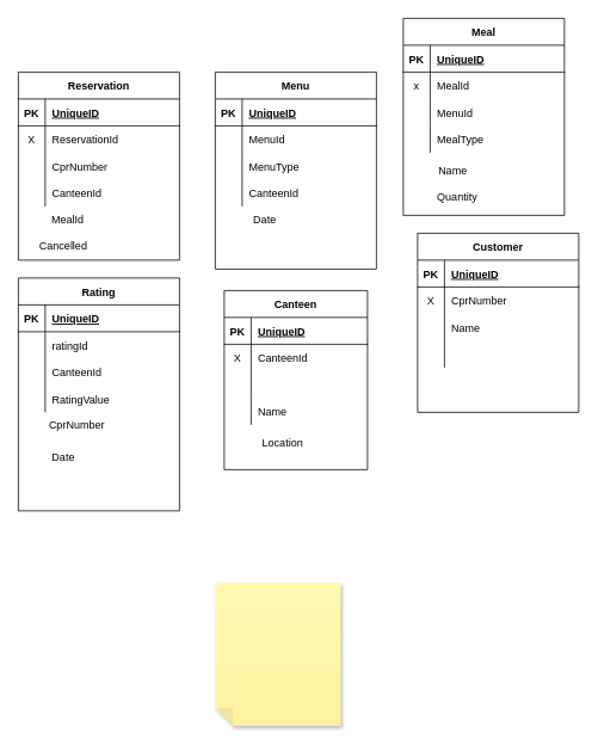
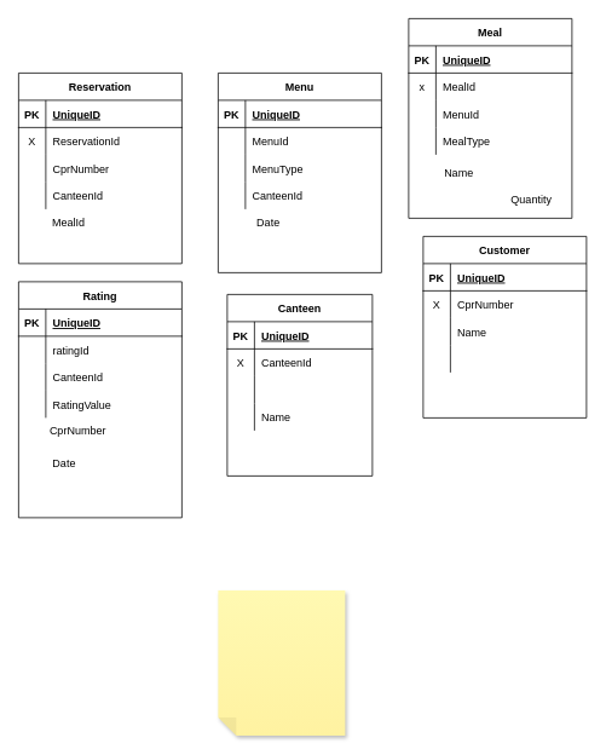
  <mxCell id="0" />
  <mxCell id="1" parent="0" />
  <mxCell id="2" value="Canteen" style="shape=table;startSize=30;container=1;collapsible=1;childLayout=tableLayout;fixedRows=1;rowLines=0;fontStyle=1;align=center;resizeLast=1;" parent="1" vertex="1"><mxGeometry x="250" y="324" width="160" height="200" as="geometry" /></mxCell>
  <mxCell id="3" value="" style="shape=tableRow;horizontal=0;startSize=0;swimlaneHead=0;swimlaneBody=0;fillColor=none;collapsible=0;dropTarget=0;points=[[0,0.5],[1,0.5]];portConstraint=eastwest;top=0;left=0;right=0;bottom=1;" parent="2" vertex="1"><mxGeometry y="30" width="160" height="30" as="geometry" /></mxCell>
  <mxCell id="4" value="PK" style="shape=partialRectangle;connectable=0;fillColor=none;top=0;left=0;bottom=0;right=0;fontStyle=1;overflow=hidden;" parent="3" vertex="1"><mxGeometry width="30" height="30" as="geometry"><mxRectangle width="30" height="30" as="alternateBounds" /></mxGeometry></mxCell>
  <mxCell id="5" value="UniqueID" style="shape=partialRectangle;connectable=0;fillColor=none;top=0;left=0;bottom=0;right=0;align=left;spacingLeft=6;fontStyle=5;overflow=hidden;" parent="3" vertex="1"><mxGeometry x="30" width="130" height="30" as="geometry"><mxRectangle width="130" height="30" as="alternateBounds" /></mxGeometry></mxCell>
  <mxCell id="6" value="" style="shape=tableRow;horizontal=0;startSize=0;swimlaneHead=0;swimlaneBody=0;fillColor=none;collapsible=0;dropTarget=0;points=[[0,0.5],[1,0.5]];portConstraint=eastwest;top=0;left=0;right=0;bottom=0;" parent="2" vertex="1"><mxGeometry y="60" width="160" height="30" as="geometry" /></mxCell>
  <mxCell id="7" value="X" style="shape=partialRectangle;connectable=0;fillColor=none;top=0;left=0;bottom=0;right=0;editable=1;overflow=hidden;" parent="6" vertex="1"><mxGeometry width="30" height="30" as="geometry"><mxRectangle width="30" height="30" as="alternateBounds" /></mxGeometry></mxCell>
  <mxCell id="8" value="CanteenId" style="shape=partialRectangle;connectable=0;fillColor=none;top=0;left=0;bottom=0;right=0;align=left;spacingLeft=6;overflow=hidden;" parent="6" vertex="1"><mxGeometry x="30" width="130" height="30" as="geometry"><mxRectangle width="130" height="30" as="alternateBounds" /></mxGeometry></mxCell>
  <mxCell id="9" value="" style="shape=tableRow;horizontal=0;startSize=0;swimlaneHead=0;swimlaneBody=0;fillColor=none;collapsible=0;dropTarget=0;points=[[0,0.5],[1,0.5]];portConstraint=eastwest;top=0;left=0;right=0;bottom=0;" parent="2" vertex="1"><mxGeometry y="90" width="160" height="30" as="geometry" /></mxCell>
  <mxCell id="10" value="" style="shape=partialRectangle;connectable=0;fillColor=none;top=0;left=0;bottom=0;right=0;editable=1;overflow=hidden;" parent="9" vertex="1"><mxGeometry width="30" height="30" as="geometry"><mxRectangle width="30" height="30" as="alternateBounds" /></mxGeometry></mxCell>
  <mxCell id="11" value="" style="shape=partialRectangle;connectable=0;fillColor=none;top=0;left=0;bottom=0;right=0;align=left;spacingLeft=6;overflow=hidden;" parent="9" vertex="1"><mxGeometry x="30" width="130" height="30" as="geometry"><mxRectangle width="130" height="30" as="alternateBounds" /></mxGeometry></mxCell>
  <mxCell id="12" value="" style="shape=tableRow;horizontal=0;startSize=0;swimlaneHead=0;swimlaneBody=0;fillColor=none;collapsible=0;dropTarget=0;points=[[0,0.5],[1,0.5]];portConstraint=eastwest;top=0;left=0;right=0;bottom=0;" parent="2" vertex="1"><mxGeometry y="120" width="160" height="30" as="geometry" /></mxCell>
  <mxCell id="13" value="" style="shape=partialRectangle;connectable=0;fillColor=none;top=0;left=0;bottom=0;right=0;editable=1;overflow=hidden;" parent="12" vertex="1"><mxGeometry width="30" height="30" as="geometry"><mxRectangle width="30" height="30" as="alternateBounds" /></mxGeometry></mxCell>
  <mxCell id="14" value="Name" style="shape=partialRectangle;connectable=0;fillColor=none;top=0;left=0;bottom=0;right=0;align=left;spacingLeft=6;overflow=hidden;" parent="12" vertex="1"><mxGeometry x="30" width="130" height="30" as="geometry"><mxRectangle width="130" height="30" as="alternateBounds" /></mxGeometry></mxCell>
  <mxCell id="15" value="Customer" style="shape=table;startSize=30;container=1;collapsible=1;childLayout=tableLayout;fixedRows=1;rowLines=0;fontStyle=1;align=center;resizeLast=1;" parent="1" vertex="1"><mxGeometry x="466" y="260" width="180" height="200" as="geometry" /></mxCell>
  <mxCell id="16" value="" style="shape=tableRow;horizontal=0;startSize=0;swimlaneHead=0;swimlaneBody=0;fillColor=none;collapsible=0;dropTarget=0;points=[[0,0.5],[1,0.5]];portConstraint=eastwest;top=0;left=0;right=0;bottom=1;" parent="15" vertex="1"><mxGeometry y="30" width="180" height="30" as="geometry" /></mxCell>
  <mxCell id="17" value="PK" style="shape=partialRectangle;connectable=0;fillColor=none;top=0;left=0;bottom=0;right=0;fontStyle=1;overflow=hidden;" parent="16" vertex="1"><mxGeometry width="30" height="30" as="geometry"><mxRectangle width="30" height="30" as="alternateBounds" /></mxGeometry></mxCell>
  <mxCell id="18" value="UniqueID" style="shape=partialRectangle;connectable=0;fillColor=none;top=0;left=0;bottom=0;right=0;align=left;spacingLeft=6;fontStyle=5;overflow=hidden;" parent="16" vertex="1"><mxGeometry x="30" width="150" height="30" as="geometry"><mxRectangle width="150" height="30" as="alternateBounds" /></mxGeometry></mxCell>
  <mxCell id="19" value="" style="shape=tableRow;horizontal=0;startSize=0;swimlaneHead=0;swimlaneBody=0;fillColor=none;collapsible=0;dropTarget=0;points=[[0,0.5],[1,0.5]];portConstraint=eastwest;top=0;left=0;right=0;bottom=0;" parent="15" vertex="1"><mxGeometry y="60" width="180" height="30" as="geometry" /></mxCell>
  <mxCell id="20" value="X" style="shape=partialRectangle;connectable=0;fillColor=none;top=0;left=0;bottom=0;right=0;editable=1;overflow=hidden;" parent="19" vertex="1"><mxGeometry width="30" height="30" as="geometry"><mxRectangle width="30" height="30" as="alternateBounds" /></mxGeometry></mxCell>
  <mxCell id="21" value="CprNumber" style="shape=partialRectangle;connectable=0;fillColor=none;top=0;left=0;bottom=0;right=0;align=left;spacingLeft=6;overflow=hidden;" parent="19" vertex="1"><mxGeometry x="30" width="150" height="30" as="geometry"><mxRectangle width="150" height="30" as="alternateBounds" /></mxGeometry></mxCell>
  <mxCell id="22" value="" style="shape=tableRow;horizontal=0;startSize=0;swimlaneHead=0;swimlaneBody=0;fillColor=none;collapsible=0;dropTarget=0;points=[[0,0.5],[1,0.5]];portConstraint=eastwest;top=0;left=0;right=0;bottom=0;" parent="15" vertex="1"><mxGeometry y="90" width="180" height="30" as="geometry" /></mxCell>
  <mxCell id="23" value="" style="shape=partialRectangle;connectable=0;fillColor=none;top=0;left=0;bottom=0;right=0;editable=1;overflow=hidden;" parent="22" vertex="1"><mxGeometry width="30" height="30" as="geometry"><mxRectangle width="30" height="30" as="alternateBounds" /></mxGeometry></mxCell>
  <mxCell id="24" value="Name" style="shape=partialRectangle;connectable=0;fillColor=none;top=0;left=0;bottom=0;right=0;align=left;spacingLeft=6;overflow=hidden;" parent="22" vertex="1"><mxGeometry x="30" width="150" height="30" as="geometry"><mxRectangle width="150" height="30" as="alternateBounds" /></mxGeometry></mxCell>
  <mxCell id="25" value="" style="shape=tableRow;horizontal=0;startSize=0;swimlaneHead=0;swimlaneBody=0;fillColor=none;collapsible=0;dropTarget=0;points=[[0,0.5],[1,0.5]];portConstraint=eastwest;top=0;left=0;right=0;bottom=0;" parent="15" vertex="1"><mxGeometry y="120" width="180" height="30" as="geometry" /></mxCell>
  <mxCell id="26" value="" style="shape=partialRectangle;connectable=0;fillColor=none;top=0;left=0;bottom=0;right=0;editable=1;overflow=hidden;" parent="25" vertex="1"><mxGeometry width="30" height="30" as="geometry"><mxRectangle width="30" height="30" as="alternateBounds" /></mxGeometry></mxCell>
  <mxCell id="27" value="" style="shape=partialRectangle;connectable=0;fillColor=none;top=0;left=0;bottom=0;right=0;align=left;spacingLeft=6;overflow=hidden;" parent="25" vertex="1"><mxGeometry x="30" width="150" height="30" as="geometry"><mxRectangle width="150" height="30" as="alternateBounds" /></mxGeometry></mxCell>
  <mxCell id="28" value="Rating" style="shape=table;startSize=30;container=1;collapsible=1;childLayout=tableLayout;fixedRows=1;rowLines=0;fontStyle=1;align=center;resizeLast=1;" parent="1" vertex="1"><mxGeometry x="20" y="310" width="180" height="260" as="geometry" /></mxCell>
  <mxCell id="29" value="" style="shape=tableRow;horizontal=0;startSize=0;swimlaneHead=0;swimlaneBody=0;fillColor=none;collapsible=0;dropTarget=0;points=[[0,0.5],[1,0.5]];portConstraint=eastwest;top=0;left=0;right=0;bottom=1;" parent="28" vertex="1"><mxGeometry y="30" width="180" height="30" as="geometry" /></mxCell>
  <mxCell id="30" value="PK" style="shape=partialRectangle;connectable=0;fillColor=none;top=0;left=0;bottom=0;right=0;fontStyle=1;overflow=hidden;" parent="29" vertex="1"><mxGeometry width="30" height="30" as="geometry"><mxRectangle width="30" height="30" as="alternateBounds" /></mxGeometry></mxCell>
  <mxCell id="31" value="UniqueID" style="shape=partialRectangle;connectable=0;fillColor=none;top=0;left=0;bottom=0;right=0;align=left;spacingLeft=6;fontStyle=5;overflow=hidden;" parent="29" vertex="1"><mxGeometry x="30" width="150" height="30" as="geometry"><mxRectangle width="150" height="30" as="alternateBounds" /></mxGeometry></mxCell>
  <mxCell id="32" value="" style="shape=tableRow;horizontal=0;startSize=0;swimlaneHead=0;swimlaneBody=0;fillColor=none;collapsible=0;dropTarget=0;points=[[0,0.5],[1,0.5]];portConstraint=eastwest;top=0;left=0;right=0;bottom=0;" parent="28" vertex="1"><mxGeometry y="60" width="180" height="30" as="geometry" /></mxCell>
  <mxCell id="33" value="" style="shape=partialRectangle;connectable=0;fillColor=none;top=0;left=0;bottom=0;right=0;editable=1;overflow=hidden;" parent="32" vertex="1"><mxGeometry width="30" height="30" as="geometry"><mxRectangle width="30" height="30" as="alternateBounds" /></mxGeometry></mxCell>
  <mxCell id="34" value="ratingId" style="shape=partialRectangle;connectable=0;fillColor=none;top=0;left=0;bottom=0;right=0;align=left;spacingLeft=6;overflow=hidden;" parent="32" vertex="1"><mxGeometry x="30" width="150" height="30" as="geometry"><mxRectangle width="150" height="30" as="alternateBounds" /></mxGeometry></mxCell>
  <mxCell id="35" value="" style="shape=tableRow;horizontal=0;startSize=0;swimlaneHead=0;swimlaneBody=0;fillColor=none;collapsible=0;dropTarget=0;points=[[0,0.5],[1,0.5]];portConstraint=eastwest;top=0;left=0;right=0;bottom=0;" parent="28" vertex="1"><mxGeometry y="90" width="180" height="30" as="geometry" /></mxCell>
  <mxCell id="36" value="" style="shape=partialRectangle;connectable=0;fillColor=none;top=0;left=0;bottom=0;right=0;editable=1;overflow=hidden;" parent="35" vertex="1"><mxGeometry width="30" height="30" as="geometry"><mxRectangle width="30" height="30" as="alternateBounds" /></mxGeometry></mxCell>
  <mxCell id="37" value="CanteenId" style="shape=partialRectangle;connectable=0;fillColor=none;top=0;left=0;bottom=0;right=0;align=left;spacingLeft=6;overflow=hidden;" parent="35" vertex="1"><mxGeometry x="30" width="150" height="30" as="geometry"><mxRectangle width="150" height="30" as="alternateBounds" /></mxGeometry></mxCell>
  <mxCell id="38" value="" style="shape=tableRow;horizontal=0;startSize=0;swimlaneHead=0;swimlaneBody=0;fillColor=none;collapsible=0;dropTarget=0;points=[[0,0.5],[1,0.5]];portConstraint=eastwest;top=0;left=0;right=0;bottom=0;" parent="28" vertex="1"><mxGeometry y="120" width="180" height="30" as="geometry" /></mxCell>
  <mxCell id="39" value="" style="shape=partialRectangle;connectable=0;fillColor=none;top=0;left=0;bottom=0;right=0;editable=1;overflow=hidden;" parent="38" vertex="1"><mxGeometry width="30" height="30" as="geometry"><mxRectangle width="30" height="30" as="alternateBounds" /></mxGeometry></mxCell>
  <mxCell id="40" value="RatingValue" style="shape=partialRectangle;connectable=0;fillColor=none;top=0;left=0;bottom=0;right=0;align=left;spacingLeft=6;overflow=hidden;" parent="38" vertex="1"><mxGeometry x="30" width="150" height="30" as="geometry"><mxRectangle width="150" height="30" as="alternateBounds" /></mxGeometry></mxCell>
  <mxCell id="41" value="Reservation" style="shape=table;startSize=30;container=1;collapsible=1;childLayout=tableLayout;fixedRows=1;rowLines=0;fontStyle=1;align=center;resizeLast=1;" parent="1" vertex="1"><mxGeometry x="20" y="80" width="180" height="210" as="geometry" /></mxCell>
  <mxCell id="42" value="" style="shape=tableRow;horizontal=0;startSize=0;swimlaneHead=0;swimlaneBody=0;fillColor=none;collapsible=0;dropTarget=0;points=[[0,0.5],[1,0.5]];portConstraint=eastwest;top=0;left=0;right=0;bottom=1;" parent="41" vertex="1"><mxGeometry y="30" width="180" height="30" as="geometry" /></mxCell>
  <mxCell id="43" value="PK" style="shape=partialRectangle;connectable=0;fillColor=none;top=0;left=0;bottom=0;right=0;fontStyle=1;overflow=hidden;" parent="42" vertex="1"><mxGeometry width="30" height="30" as="geometry"><mxRectangle width="30" height="30" as="alternateBounds" /></mxGeometry></mxCell>
  <mxCell id="44" value="UniqueID" style="shape=partialRectangle;connectable=0;fillColor=none;top=0;left=0;bottom=0;right=0;align=left;spacingLeft=6;fontStyle=5;overflow=hidden;" parent="42" vertex="1"><mxGeometry x="30" width="150" height="30" as="geometry"><mxRectangle width="150" height="30" as="alternateBounds" /></mxGeometry></mxCell>
  <mxCell id="45" value="" style="shape=tableRow;horizontal=0;startSize=0;swimlaneHead=0;swimlaneBody=0;fillColor=none;collapsible=0;dropTarget=0;points=[[0,0.5],[1,0.5]];portConstraint=eastwest;top=0;left=0;right=0;bottom=0;" parent="41" vertex="1"><mxGeometry y="60" width="180" height="30" as="geometry" /></mxCell>
  <mxCell id="46" value="X" style="shape=partialRectangle;connectable=0;fillColor=none;top=0;left=0;bottom=0;right=0;editable=1;overflow=hidden;" parent="45" vertex="1"><mxGeometry width="30" height="30" as="geometry"><mxRectangle width="30" height="30" as="alternateBounds" /></mxGeometry></mxCell>
  <mxCell id="47" value="ReservationId" style="shape=partialRectangle;connectable=0;fillColor=none;top=0;left=0;bottom=0;right=0;align=left;spacingLeft=6;overflow=hidden;" parent="45" vertex="1"><mxGeometry x="30" width="150" height="30" as="geometry"><mxRectangle width="150" height="30" as="alternateBounds" /></mxGeometry></mxCell>
  <mxCell id="48" value="" style="shape=tableRow;horizontal=0;startSize=0;swimlaneHead=0;swimlaneBody=0;fillColor=none;collapsible=0;dropTarget=0;points=[[0,0.5],[1,0.5]];portConstraint=eastwest;top=0;left=0;right=0;bottom=0;" parent="41" vertex="1"><mxGeometry y="90" width="180" height="30" as="geometry" /></mxCell>
  <mxCell id="49" value="" style="shape=partialRectangle;connectable=0;fillColor=none;top=0;left=0;bottom=0;right=0;editable=1;overflow=hidden;" parent="48" vertex="1"><mxGeometry width="30" height="30" as="geometry"><mxRectangle width="30" height="30" as="alternateBounds" /></mxGeometry></mxCell>
  <mxCell id="50" value="CprNumber" style="shape=partialRectangle;connectable=0;fillColor=none;top=0;left=0;bottom=0;right=0;align=left;spacingLeft=6;overflow=hidden;" parent="48" vertex="1"><mxGeometry x="30" width="150" height="30" as="geometry"><mxRectangle width="150" height="30" as="alternateBounds" /></mxGeometry></mxCell>
  <mxCell id="51" value="" style="shape=tableRow;horizontal=0;startSize=0;swimlaneHead=0;swimlaneBody=0;fillColor=none;collapsible=0;dropTarget=0;points=[[0,0.5],[1,0.5]];portConstraint=eastwest;top=0;left=0;right=0;bottom=0;" parent="41" vertex="1"><mxGeometry y="120" width="180" height="30" as="geometry" /></mxCell>
  <mxCell id="52" value="" style="shape=partialRectangle;connectable=0;fillColor=none;top=0;left=0;bottom=0;right=0;editable=1;overflow=hidden;" parent="51" vertex="1"><mxGeometry width="30" height="30" as="geometry"><mxRectangle width="30" height="30" as="alternateBounds" /></mxGeometry></mxCell>
  <mxCell id="53" value="CanteenId" style="shape=partialRectangle;connectable=0;fillColor=none;top=0;left=0;bottom=0;right=0;align=left;spacingLeft=6;overflow=hidden;" parent="51" vertex="1"><mxGeometry x="30" width="150" height="30" as="geometry"><mxRectangle width="150" height="30" as="alternateBounds" /></mxGeometry></mxCell>
  <mxCell id="54" value="Menu" style="shape=table;startSize=30;container=1;collapsible=1;childLayout=tableLayout;fixedRows=1;rowLines=0;fontStyle=1;align=center;resizeLast=1;" parent="1" vertex="1"><mxGeometry x="240" y="80" width="180" height="220" as="geometry" /></mxCell>
  <mxCell id="55" value="" style="shape=tableRow;horizontal=0;startSize=0;swimlaneHead=0;swimlaneBody=0;fillColor=none;collapsible=0;dropTarget=0;points=[[0,0.5],[1,0.5]];portConstraint=eastwest;top=0;left=0;right=0;bottom=1;" parent="54" vertex="1"><mxGeometry y="30" width="180" height="30" as="geometry" /></mxCell>
  <mxCell id="56" value="PK" style="shape=partialRectangle;connectable=0;fillColor=none;top=0;left=0;bottom=0;right=0;fontStyle=1;overflow=hidden;" parent="55" vertex="1"><mxGeometry width="30" height="30" as="geometry"><mxRectangle width="30" height="30" as="alternateBounds" /></mxGeometry></mxCell>
  <mxCell id="57" value="UniqueID" style="shape=partialRectangle;connectable=0;fillColor=none;top=0;left=0;bottom=0;right=0;align=left;spacingLeft=6;fontStyle=5;overflow=hidden;" parent="55" vertex="1"><mxGeometry x="30" width="150" height="30" as="geometry"><mxRectangle width="150" height="30" as="alternateBounds" /></mxGeometry></mxCell>
  <mxCell id="58" value="" style="shape=tableRow;horizontal=0;startSize=0;swimlaneHead=0;swimlaneBody=0;fillColor=none;collapsible=0;dropTarget=0;points=[[0,0.5],[1,0.5]];portConstraint=eastwest;top=0;left=0;right=0;bottom=0;" parent="54" vertex="1"><mxGeometry y="60" width="180" height="30" as="geometry" /></mxCell>
  <mxCell id="59" value="" style="shape=partialRectangle;connectable=0;fillColor=none;top=0;left=0;bottom=0;right=0;editable=1;overflow=hidden;" parent="58" vertex="1"><mxGeometry width="30" height="30" as="geometry"><mxRectangle width="30" height="30" as="alternateBounds" /></mxGeometry></mxCell>
  <mxCell id="60" value="MenuId" style="shape=partialRectangle;connectable=0;fillColor=none;top=0;left=0;bottom=0;right=0;align=left;spacingLeft=6;overflow=hidden;" parent="58" vertex="1"><mxGeometry x="30" width="150" height="30" as="geometry"><mxRectangle width="150" height="30" as="alternateBounds" /></mxGeometry></mxCell>
  <mxCell id="61" value="" style="shape=tableRow;horizontal=0;startSize=0;swimlaneHead=0;swimlaneBody=0;fillColor=none;collapsible=0;dropTarget=0;points=[[0,0.5],[1,0.5]];portConstraint=eastwest;top=0;left=0;right=0;bottom=0;" parent="54" vertex="1"><mxGeometry y="90" width="180" height="30" as="geometry" /></mxCell>
  <mxCell id="62" value="" style="shape=partialRectangle;connectable=0;fillColor=none;top=0;left=0;bottom=0;right=0;editable=1;overflow=hidden;" parent="61" vertex="1"><mxGeometry width="30" height="30" as="geometry"><mxRectangle width="30" height="30" as="alternateBounds" /></mxGeometry></mxCell>
  <mxCell id="63" value="MenuType" style="shape=partialRectangle;connectable=0;fillColor=none;top=0;left=0;bottom=0;right=0;align=left;spacingLeft=6;overflow=hidden;" parent="61" vertex="1"><mxGeometry x="30" width="150" height="30" as="geometry"><mxRectangle width="150" height="30" as="alternateBounds" /></mxGeometry></mxCell>
  <mxCell id="64" value="" style="shape=tableRow;horizontal=0;startSize=0;swimlaneHead=0;swimlaneBody=0;fillColor=none;collapsible=0;dropTarget=0;points=[[0,0.5],[1,0.5]];portConstraint=eastwest;top=0;left=0;right=0;bottom=0;" parent="54" vertex="1"><mxGeometry y="120" width="180" height="30" as="geometry" /></mxCell>
  <mxCell id="65" value="" style="shape=partialRectangle;connectable=0;fillColor=none;top=0;left=0;bottom=0;right=0;editable=1;overflow=hidden;" parent="64" vertex="1"><mxGeometry width="30" height="30" as="geometry"><mxRectangle width="30" height="30" as="alternateBounds" /></mxGeometry></mxCell>
  <mxCell id="66" value="CanteenId" style="shape=partialRectangle;connectable=0;fillColor=none;top=0;left=0;bottom=0;right=0;align=left;spacingLeft=6;overflow=hidden;" parent="64" vertex="1"><mxGeometry x="30" width="150" height="30" as="geometry"><mxRectangle width="150" height="30" as="alternateBounds" /></mxGeometry></mxCell>
  <mxCell id="67" value="Meal" style="shape=table;startSize=30;container=1;collapsible=1;childLayout=tableLayout;fixedRows=1;rowLines=0;fontStyle=1;align=center;resizeLast=1;" parent="1" vertex="1"><mxGeometry x="450" y="20" width="180" height="220" as="geometry" /></mxCell>
  <mxCell id="68" value="" style="shape=tableRow;horizontal=0;startSize=0;swimlaneHead=0;swimlaneBody=0;fillColor=none;collapsible=0;dropTarget=0;points=[[0,0.5],[1,0.5]];portConstraint=eastwest;top=0;left=0;right=0;bottom=1;" parent="67" vertex="1"><mxGeometry y="30" width="180" height="30" as="geometry" /></mxCell>
  <mxCell id="69" value="PK" style="shape=partialRectangle;connectable=0;fillColor=none;top=0;left=0;bottom=0;right=0;fontStyle=1;overflow=hidden;" parent="68" vertex="1"><mxGeometry width="30" height="30" as="geometry"><mxRectangle width="30" height="30" as="alternateBounds" /></mxGeometry></mxCell>
  <mxCell id="70" value="UniqueID" style="shape=partialRectangle;connectable=0;fillColor=none;top=0;left=0;bottom=0;right=0;align=left;spacingLeft=6;fontStyle=5;overflow=hidden;" parent="68" vertex="1"><mxGeometry x="30" width="150" height="30" as="geometry"><mxRectangle width="150" height="30" as="alternateBounds" /></mxGeometry></mxCell>
  <mxCell id="71" value="" style="shape=tableRow;horizontal=0;startSize=0;swimlaneHead=0;swimlaneBody=0;fillColor=none;collapsible=0;dropTarget=0;points=[[0,0.5],[1,0.5]];portConstraint=eastwest;top=0;left=0;right=0;bottom=0;" parent="67" vertex="1"><mxGeometry y="60" width="180" height="30" as="geometry" /></mxCell>
  <mxCell id="72" value="x" style="shape=partialRectangle;connectable=0;fillColor=none;top=0;left=0;bottom=0;right=0;editable=1;overflow=hidden;" parent="71" vertex="1"><mxGeometry width="30" height="30" as="geometry"><mxRectangle width="30" height="30" as="alternateBounds" /></mxGeometry></mxCell>
  <mxCell id="73" value="MealId" style="shape=partialRectangle;connectable=0;fillColor=none;top=0;left=0;bottom=0;right=0;align=left;spacingLeft=6;overflow=hidden;" parent="71" vertex="1"><mxGeometry x="30" width="150" height="30" as="geometry"><mxRectangle width="150" height="30" as="alternateBounds" /></mxGeometry></mxCell>
  <mxCell id="74" value="" style="shape=tableRow;horizontal=0;startSize=0;swimlaneHead=0;swimlaneBody=0;fillColor=none;collapsible=0;dropTarget=0;points=[[0,0.5],[1,0.5]];portConstraint=eastwest;top=0;left=0;right=0;bottom=0;" parent="67" vertex="1"><mxGeometry y="90" width="180" height="30" as="geometry" /></mxCell>
  <mxCell id="75" value="" style="shape=partialRectangle;connectable=0;fillColor=none;top=0;left=0;bottom=0;right=0;editable=1;overflow=hidden;" parent="74" vertex="1"><mxGeometry width="30" height="30" as="geometry"><mxRectangle width="30" height="30" as="alternateBounds" /></mxGeometry></mxCell>
  <mxCell id="76" value="MenuId" style="shape=partialRectangle;connectable=0;fillColor=none;top=0;left=0;bottom=0;right=0;align=left;spacingLeft=6;overflow=hidden;" parent="74" vertex="1"><mxGeometry x="30" width="150" height="30" as="geometry"><mxRectangle width="150" height="30" as="alternateBounds" /></mxGeometry></mxCell>
  <mxCell id="77" value="" style="shape=tableRow;horizontal=0;startSize=0;swimlaneHead=0;swimlaneBody=0;fillColor=none;collapsible=0;dropTarget=0;points=[[0,0.5],[1,0.5]];portConstraint=eastwest;top=0;left=0;right=0;bottom=0;" parent="67" vertex="1"><mxGeometry y="120" width="180" height="30" as="geometry" /></mxCell>
  <mxCell id="78" value="" style="shape=partialRectangle;connectable=0;fillColor=none;top=0;left=0;bottom=0;right=0;editable=1;overflow=hidden;" parent="77" vertex="1"><mxGeometry width="30" height="30" as="geometry"><mxRectangle width="30" height="30" as="alternateBounds" /></mxGeometry></mxCell>
  <mxCell id="79" value="MealType" style="shape=partialRectangle;connectable=0;fillColor=none;top=0;left=0;bottom=0;right=0;align=left;spacingLeft=6;overflow=hidden;" parent="77" vertex="1"><mxGeometry x="30" width="150" height="30" as="geometry"><mxRectangle width="150" height="30" as="alternateBounds" /></mxGeometry></mxCell>
- <mxCell id="80" value="Location" style="text;html=1;align=center;verticalAlign=middle;resizable=0;points=[];autosize=1;strokeColor=none;fillColor=none;" parent="1" vertex="1"><mxGeometry x="280" y="480" width="70" height="30" as="geometry" /></mxCell>
  <mxCell id="81" value="Date" style="text;html=1;align=center;verticalAlign=middle;resizable=0;points=[];autosize=1;strokeColor=none;fillColor=none;" parent="1" vertex="1"><mxGeometry x="45" y="495" width="50" height="30" as="geometry" /></mxCell>
  <mxCell id="82" value="CprNumber" style="text;html=1;align=center;verticalAlign=middle;resizable=0;points=[];autosize=1;strokeColor=none;fillColor=none;" parent="1" vertex="1"><mxGeometry y="460" width="90" height="30" as="geometry" x="40" /></mxCell>
  <mxCell id="83" value="MealId" style="text;html=1;align=center;verticalAlign=middle;resizable=0;points=[];autosize=1;strokeColor=none;fillColor=none;" parent="1" vertex="1"><mxGeometry x="45" y="230" width="60" height="30" as="geometry" /></mxCell>
  <mxCell id="84" value="Date" style="text;html=1;align=center;verticalAlign=middle;resizable=0;points=[];autosize=1;strokeColor=none;fillColor=none;" parent="1" vertex="1"><mxGeometry x="270" y="230" width="50" height="30" as="geometry" /></mxCell>
  <mxCell id="85" value="Name" style="text;html=1;align=center;verticalAlign=middle;resizable=0;points=[];autosize=1;strokeColor=none;fillColor=none;" parent="1" vertex="1"><mxGeometry x="475" y="175" width="60" height="30" as="geometry" /></mxCell>
  <mxCell id="86" value="" style="shape=note;whiteSpace=wrap;html=1;backgroundOutline=1;fontColor=#000000;darkOpacity=0.05;fillColor=#FFF9B2;strokeColor=none;fillStyle=solid;direction=west;gradientDirection=north;gradientColor=#FFF2A1;shadow=1;size=20;pointerEvents=1;" parent="1" vertex="1"><mxGeometry x="240" y="650" width="140" height="160" as="geometry" /></mxCell>
- <mxCell id="87" value="Quantity" style="text;html=1;align=center;verticalAlign=middle;resizable=0;points=[];autosize=1;strokeColor=none;fillColor=none;" parent="1" vertex="1"><mxGeometry x="475" y="205" width="70" height="30" as="geometry" /></mxCell>
- <mxCell id="88" value="Cancelled" style="text;html=1;align=center;verticalAlign=middle;resizable=0;points=[];autosize=1;strokeColor=none;fillColor=none;" parent="1" vertex="1"><mxGeometry x="30" y="260" width="80" height="30" as="geometry" /></mxCell>
+ <mxCell id="87" value="Quantity" style="text;html=1;align=center;verticalAlign=middle;resizable=0;points=[];autosize=1;strokeColor=none;fillColor=none;" parent="1" vertex="1"><mxGeometry x="550" y="205" width="70" height="30" as="geometry" /></mxCell>
